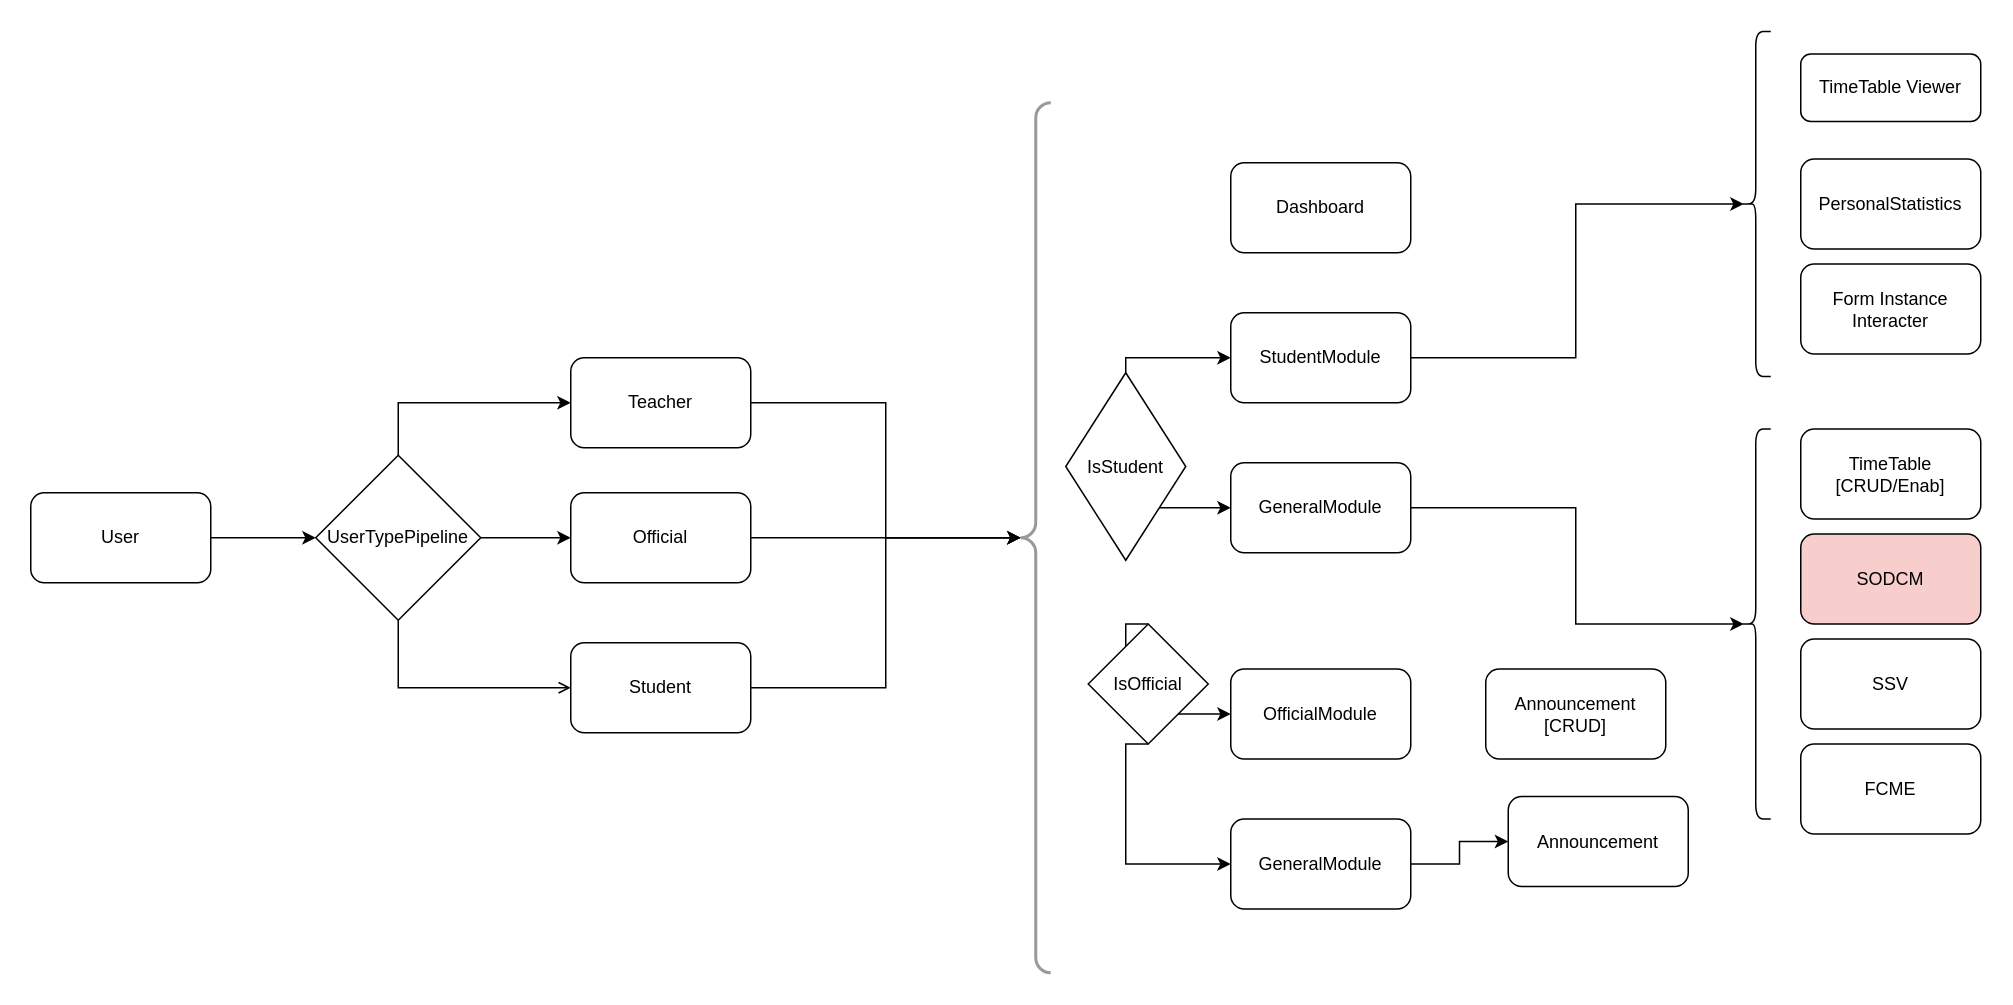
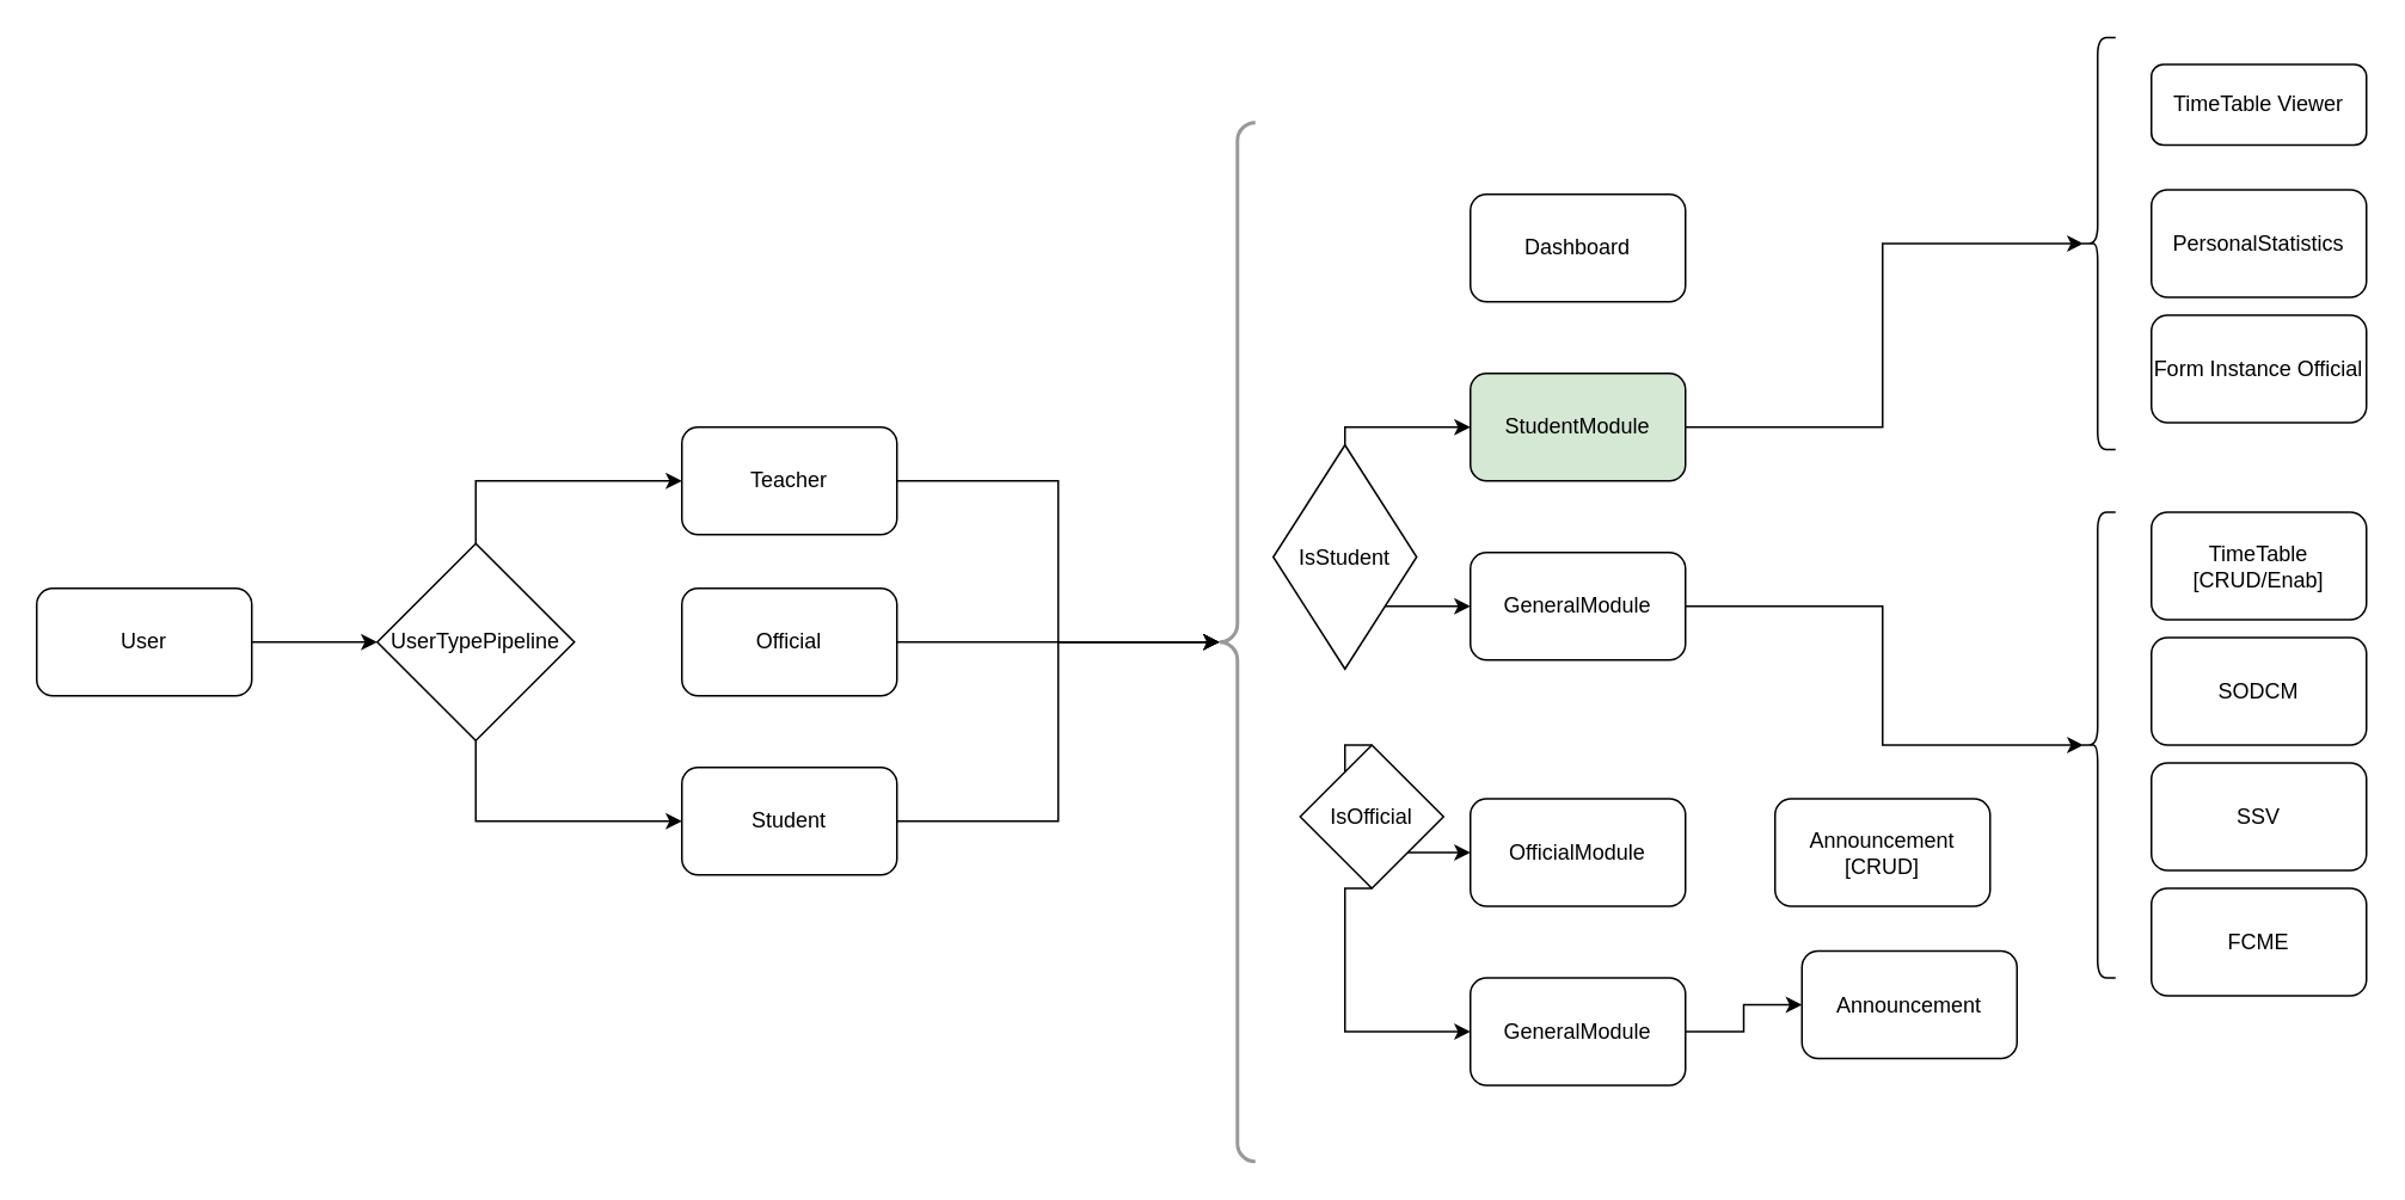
  <mxCell id="0" />
  <mxCell id="1" parent="0" />
  <mxCell id="2" style="edgeStyle=orthogonalEdgeStyle;rounded=0;orthogonalLoop=1;jettySize=auto;html=1;entryX=0;entryY=0.5;entryDx=0;entryDy=0;" parent="1" source="3" target="13" edge="1"><mxGeometry relative="1" as="geometry" /></mxCell>
  <mxCell id="3" value="User" style="rounded=1;whiteSpace=wrap;html=1;" parent="1" vertex="1"><mxGeometry x="20" y="328" width="120" height="60" as="geometry" /></mxCell>
  <mxCell id="4" style="edgeStyle=orthogonalEdgeStyle;rounded=0;orthogonalLoop=1;jettySize=auto;html=1;entryX=0.5;entryY=0;entryDx=0;entryDy=0;entryPerimeter=0;" parent="1" source="5" target="18" edge="1"><mxGeometry relative="1" as="geometry" /></mxCell>
  <mxCell id="5" value="Teacher" style="rounded=1;whiteSpace=wrap;html=1;" parent="1" vertex="1"><mxGeometry x="380" y="238" width="120" height="60" as="geometry" /></mxCell>
  <mxCell id="6" style="edgeStyle=orthogonalEdgeStyle;rounded=0;orthogonalLoop=1;jettySize=auto;html=1;entryX=0.5;entryY=0;entryDx=0;entryDy=0;entryPerimeter=0;" parent="1" source="7" target="18" edge="1"><mxGeometry relative="1" as="geometry"><mxPoint x="680" y="358" as="targetPoint" /></mxGeometry></mxCell>
  <mxCell id="7" value="Official" style="rounded=1;whiteSpace=wrap;html=1;" parent="1" vertex="1"><mxGeometry x="380" y="328" width="120" height="60" as="geometry" /></mxCell>
  <mxCell id="8" style="edgeStyle=orthogonalEdgeStyle;rounded=0;orthogonalLoop=1;jettySize=auto;html=1;entryX=0.5;entryY=0;entryDx=0;entryDy=0;entryPerimeter=0;" parent="1" source="9" target="18" edge="1"><mxGeometry relative="1" as="geometry" /></mxCell>
  <mxCell id="9" value="Student" style="rounded=1;whiteSpace=wrap;html=1;" parent="1" vertex="1"><mxGeometry x="380" y="428" width="120" height="60" as="geometry" /></mxCell>
  <mxCell id="10" style="edgeStyle=orthogonalEdgeStyle;rounded=0;orthogonalLoop=1;jettySize=auto;html=1;entryX=0;entryY=0.5;entryDx=0;entryDy=0;exitX=0.5;exitY=0;exitDx=0;exitDy=0;" parent="1" source="13" target="5" edge="1"><mxGeometry relative="1" as="geometry" /></mxCell>
- <mxCell id="11" style="edgeStyle=orthogonalEdgeStyle;rounded=0;orthogonalLoop=1;jettySize=auto;html=1;entryX=0;entryY=0.5;entryDx=0;entryDy=0;" parent="1" source="13" target="7" edge="1"><mxGeometry relative="1" as="geometry" /></mxCell>
- <mxCell id="12" style="edgeStyle=orthogonalEdgeStyle;rounded=0;orthogonalLoop=1;jettySize=auto;html=1;entryX=0;entryY=0.5;entryDx=0;entryDy=0;exitX=0.5;exitY=1;exitDx=0;exitDy=0;endArrow=open;" parent="1" source="13" target="9" edge="1"><mxGeometry relative="1" as="geometry" /></mxCell>
+ <mxCell id="12" style="edgeStyle=orthogonalEdgeStyle;rounded=0;orthogonalLoop=1;jettySize=auto;html=1;entryX=0;entryY=0.5;entryDx=0;entryDy=0;exitX=0.5;exitY=1;exitDx=0;exitDy=0;" parent="1" source="13" target="9" edge="1"><mxGeometry relative="1" as="geometry" /></mxCell>
  <mxCell id="13" value="UserTypePipeline" style="rhombus;whiteSpace=wrap;html=1;" parent="1" vertex="1"><mxGeometry x="210" y="303" width="110" height="110" as="geometry" /></mxCell>
  <mxCell id="14" value="Announcement" style="rounded=1;whiteSpace=wrap;html=1;" parent="1" vertex="1"><mxGeometry x="1005" y="530.5" width="120" height="60" as="geometry" /></mxCell>
  <mxCell id="15" style="edgeStyle=orthogonalEdgeStyle;rounded=0;orthogonalLoop=1;jettySize=auto;html=1;entryX=0.1;entryY=0.5;entryDx=0;entryDy=0;entryPerimeter=0;" parent="1" source="16" target="39" edge="1"><mxGeometry relative="1" as="geometry" /></mxCell>
  <mxCell id="16" value="GeneralModule" style="rounded=1;whiteSpace=wrap;html=1;" parent="1" vertex="1"><mxGeometry x="820" y="308" width="120" height="60" as="geometry" /></mxCell>
  <mxCell id="17" value="Dashboard" style="rounded=1;whiteSpace=wrap;html=1;" parent="1" vertex="1"><mxGeometry x="820" y="108" width="120" height="60" as="geometry" /></mxCell>
  <mxCell id="18" value="" style="labelPosition=right;align=left;strokeWidth=2;shape=mxgraph.mockup.markup.curlyBrace;html=1;shadow=0;dashed=0;strokeColor=#999999;direction=north;" parent="1" vertex="1"><mxGeometry x="680" y="68" width="20" height="580" as="geometry" /></mxCell>
  <mxCell id="19" style="edgeStyle=orthogonalEdgeStyle;rounded=0;orthogonalLoop=1;jettySize=auto;html=1;entryX=0;entryY=0.5;entryDx=0;entryDy=0;exitX=0.5;exitY=1;exitDx=0;exitDy=0;" parent="1" source="21" target="16" edge="1"><mxGeometry relative="1" as="geometry"><Array as="points"><mxPoint x="750" y="338" /></Array></mxGeometry></mxCell>
  <mxCell id="20" style="edgeStyle=orthogonalEdgeStyle;rounded=0;orthogonalLoop=1;jettySize=auto;html=1;entryX=0;entryY=0.5;entryDx=0;entryDy=0;exitX=0.5;exitY=0;exitDx=0;exitDy=0;" parent="1" source="21" target="23" edge="1"><mxGeometry relative="1" as="geometry"><Array as="points"><mxPoint x="750" y="238" /></Array></mxGeometry></mxCell>
  <mxCell id="21" value="IsStudent" style="rhombus;whiteSpace=wrap;html=1;" parent="1" vertex="1"><mxGeometry x="710" y="248" width="80" height="125" as="geometry" /></mxCell>
  <mxCell id="22" style="edgeStyle=orthogonalEdgeStyle;rounded=0;orthogonalLoop=1;jettySize=auto;html=1;entryX=0.1;entryY=0.5;entryDx=0;entryDy=0;entryPerimeter=0;" parent="1" source="23" target="38" edge="1"><mxGeometry relative="1" as="geometry" /></mxCell>
- <mxCell id="23" value="StudentModule" style="rounded=1;whiteSpace=wrap;html=1;" parent="1" vertex="1"><mxGeometry x="820" y="208" width="120" height="60" as="geometry" /></mxCell>
+ <mxCell id="23" value="StudentModule" style="rounded=1;whiteSpace=wrap;html=1;fillColor=#d5e8d4;" parent="1" vertex="1"><mxGeometry x="820" y="208" width="120" height="60" as="geometry" /></mxCell>
  <mxCell id="24" value="TimeTable [CRUD/Enab]" style="rounded=1;whiteSpace=wrap;html=1;" parent="1" vertex="1"><mxGeometry x="1200" y="285.5" width="120" height="60" as="geometry" /></mxCell>
- <mxCell id="25" value="SODCM" style="rounded=1;whiteSpace=wrap;html=1;fillColor=#f8cecc;" parent="1" vertex="1"><mxGeometry x="1200" y="355.5" width="120" height="60" as="geometry" /></mxCell>
+ <mxCell id="25" value="SODCM" style="rounded=1;whiteSpace=wrap;html=1;" parent="1" vertex="1"><mxGeometry x="1200" y="355.5" width="120" height="60" as="geometry" /></mxCell>
  <mxCell id="26" value="SSV" style="rounded=1;whiteSpace=wrap;html=1;" parent="1" vertex="1"><mxGeometry x="1200" y="425.5" width="120" height="60" as="geometry" /></mxCell>
  <mxCell id="27" value="TimeTable Viewer" style="rounded=1;whiteSpace=wrap;html=1;" parent="1" vertex="1"><mxGeometry x="1200" y="35.5" width="120" height="45" as="geometry" /></mxCell>
  <mxCell id="28" value="PersonalStatistics" style="rounded=1;whiteSpace=wrap;html=1;" parent="1" vertex="1"><mxGeometry x="1200" y="105.5" width="120" height="60" as="geometry" /></mxCell>
- <mxCell id="29" value="Form Instance Interacter" style="rounded=1;whiteSpace=wrap;html=1;" parent="1" vertex="1"><mxGeometry x="1200" y="175.5" width="120" height="60" as="geometry" /></mxCell>
+ <mxCell id="29" value="Form Instance Official" style="rounded=1;whiteSpace=wrap;html=1;" parent="1" vertex="1"><mxGeometry x="1200" y="175.5" width="120" height="60" as="geometry" /></mxCell>
  <mxCell id="30" value="FCME" style="rounded=1;whiteSpace=wrap;html=1;" parent="1" vertex="1"><mxGeometry x="1200" y="495.5" width="120" height="60" as="geometry" /></mxCell>
  <mxCell id="31" style="edgeStyle=orthogonalEdgeStyle;rounded=0;orthogonalLoop=1;jettySize=auto;html=1;entryX=0;entryY=0.5;entryDx=0;entryDy=0;" parent="1" source="32" target="14" edge="1"><mxGeometry relative="1" as="geometry"><mxPoint x="990" y="575.5" as="targetPoint" /></mxGeometry></mxCell>
  <mxCell id="32" value="GeneralModule" style="rounded=1;whiteSpace=wrap;html=1;" parent="1" vertex="1"><mxGeometry x="820" y="545.5" width="120" height="60" as="geometry" /></mxCell>
  <mxCell id="33" style="edgeStyle=orthogonalEdgeStyle;rounded=0;orthogonalLoop=1;jettySize=auto;html=1;entryX=0;entryY=0.5;entryDx=0;entryDy=0;exitX=0.5;exitY=1;exitDx=0;exitDy=0;" parent="1" source="35" target="32" edge="1"><mxGeometry relative="1" as="geometry"><Array as="points"><mxPoint x="750" y="575.5" /></Array></mxGeometry></mxCell>
  <mxCell id="34" style="edgeStyle=orthogonalEdgeStyle;rounded=0;orthogonalLoop=1;jettySize=auto;html=1;entryX=0;entryY=0.5;entryDx=0;entryDy=0;exitX=0.5;exitY=0;exitDx=0;exitDy=0;" parent="1" source="35" target="36" edge="1"><mxGeometry relative="1" as="geometry"><Array as="points"><mxPoint x="750" y="475.5" /></Array></mxGeometry></mxCell>
  <mxCell id="35" value="IsOfficial" style="rhombus;whiteSpace=wrap;html=1;" parent="1" vertex="1"><mxGeometry x="725" y="415.5" width="80" height="80" as="geometry" /></mxCell>
  <mxCell id="36" value="OfficialModule" style="rounded=1;whiteSpace=wrap;html=1;" parent="1" vertex="1"><mxGeometry x="820" y="445.5" width="120" height="60" as="geometry" /></mxCell>
  <mxCell id="37" value="Announcement [CRUD]" style="rounded=1;whiteSpace=wrap;html=1;" parent="1" vertex="1"><mxGeometry x="990" y="445.5" width="120" height="60" as="geometry" /></mxCell>
  <mxCell id="38" value="" style="shape=curlyBracket;whiteSpace=wrap;html=1;rounded=1;labelPosition=left;verticalLabelPosition=middle;align=right;verticalAlign=middle;" parent="1" vertex="1"><mxGeometry x="1160" y="20.5" width="20" height="230" as="geometry" /></mxCell>
  <mxCell id="39" value="" style="shape=curlyBracket;whiteSpace=wrap;html=1;rounded=1;labelPosition=left;verticalLabelPosition=middle;align=right;verticalAlign=middle;" parent="1" vertex="1"><mxGeometry x="1160" y="285.5" width="20" height="260" as="geometry" /></mxCell>
